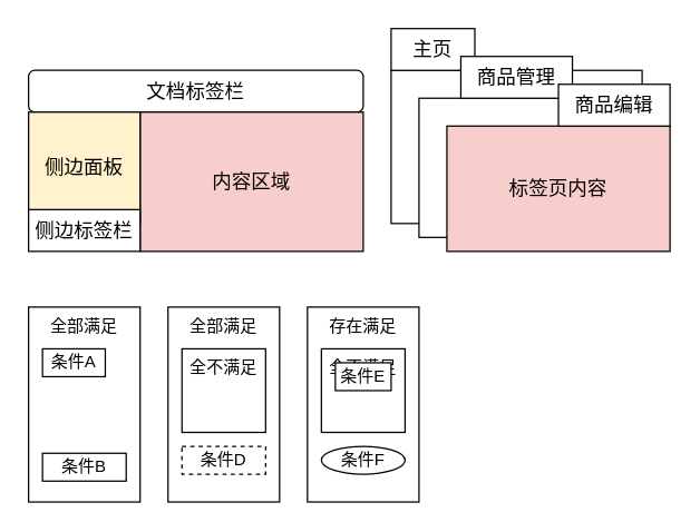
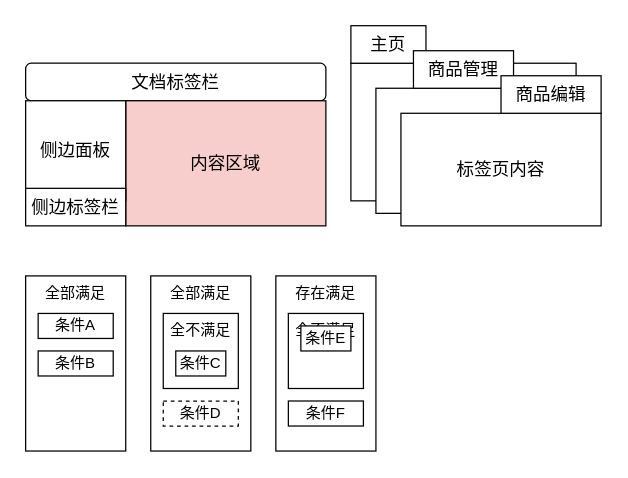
  <mxCell id="0" />
  <mxCell id="1" parent="0" />
  <mxCell id="2" value="文档标签栏" style="whiteSpace=wrap;html=1;fontSize=14;rounded=1;" vertex="1" parent="1"><mxGeometry x="20" y="50" width="240" height="30" as="geometry" /></mxCell>
  <mxCell id="3" value="内容区域" style="rounded=0;whiteSpace=wrap;html=1;fontSize=14;fillColor=#f8cecc;" vertex="1" parent="1"><mxGeometry x="100" y="80" width="160" height="100" as="geometry" /></mxCell>
- <mxCell id="4" value="侧边面板" style="rounded=0;whiteSpace=wrap;html=1;fontSize=14;fillColor=#fff2cc;" vertex="1" parent="1"><mxGeometry x="20" y="80" width="80" height="80" as="geometry" /></mxCell>
+ <mxCell id="4" value="侧边面板" style="rounded=0;whiteSpace=wrap;html=1;fontSize=14;" vertex="1" parent="1"><mxGeometry x="20" y="80" width="80" height="80" as="geometry" /></mxCell>
  <mxCell id="5" value="" style="rounded=0;whiteSpace=wrap;html=1;fontSize=14;" vertex="1" parent="1"><mxGeometry x="280" y="50" width="180" height="110" as="geometry" /></mxCell>
  <mxCell id="6" value="" style="rounded=0;whiteSpace=wrap;html=1;fontSize=14;" vertex="1" parent="1"><mxGeometry x="300" y="70" width="170" height="100" as="geometry" /></mxCell>
- <mxCell id="7" value="标签页内容" style="rounded=0;whiteSpace=wrap;html=1;fontSize=14;fillColor=#f8cecc;" vertex="1" parent="1"><mxGeometry x="320" y="90" width="160" height="90" as="geometry" /></mxCell>
+ <mxCell id="7" value="标签页内容" style="rounded=0;whiteSpace=wrap;html=1;fontSize=14;" vertex="1" parent="1"><mxGeometry x="320" y="90" width="160" height="90" as="geometry" /></mxCell>
  <mxCell id="8" value="主页" style="rounded=0;whiteSpace=wrap;html=1;strokeColor=default;align=center;verticalAlign=middle;fontFamily=Helvetica;fontSize=14;fontColor=default;fillColor=default;" vertex="1" parent="1"><mxGeometry x="280" y="20" width="60" height="30" as="geometry" /></mxCell>
  <mxCell id="9" value="商品管理" style="rounded=0;whiteSpace=wrap;html=1;strokeColor=default;align=center;verticalAlign=middle;fontFamily=Helvetica;fontSize=14;fontColor=default;fillColor=default;" vertex="1" parent="1"><mxGeometry x="330" y="40" width="80" height="30" as="geometry" /></mxCell>
  <mxCell id="10" value="商品编辑" style="rounded=0;whiteSpace=wrap;html=1;strokeColor=default;align=center;verticalAlign=middle;fontFamily=Helvetica;fontSize=14;fontColor=default;fillColor=default;" vertex="1" parent="1"><mxGeometry x="400" y="60" width="80" height="30" as="geometry" /></mxCell>
  <mxCell id="11" value="全部满足" style="rounded=0;whiteSpace=wrap;html=1;strokeColor=default;align=center;verticalAlign=top;fontFamily=Helvetica;fontSize=12;fontColor=default;fillColor=default;" vertex="1" parent="1"><mxGeometry x="20" y="220" width="80" height="140" as="geometry" /></mxCell>
- <mxCell id="12" value="条件A" style="rounded=0;whiteSpace=wrap;html=1;strokeColor=default;align=center;verticalAlign=middle;fontFamily=Helvetica;fontSize=12;fontColor=default;fillColor=default;" vertex="1" parent="1"><mxGeometry x="30" y="250" width="45" height="20" as="geometry" /></mxCell>
- <mxCell id="13" value="条件B" style="rounded=0;whiteSpace=wrap;html=1;strokeColor=default;align=center;verticalAlign=middle;fontFamily=Helvetica;fontSize=12;fontColor=default;fillColor=default;" vertex="1" parent="1"><mxGeometry x="30" y="325" width="60" height="20" as="geometry" /></mxCell>
+ <mxCell id="12" value="条件A" style="rounded=0;whiteSpace=wrap;html=1;strokeColor=default;align=center;verticalAlign=middle;fontFamily=Helvetica;fontSize=12;fontColor=default;fillColor=default;" vertex="1" parent="1"><mxGeometry x="30" y="250" width="60" height="20" as="geometry" /></mxCell>
+ <mxCell id="13" value="条件B" style="rounded=0;whiteSpace=wrap;html=1;strokeColor=default;align=center;verticalAlign=middle;fontFamily=Helvetica;fontSize=12;fontColor=default;fillColor=default;" vertex="1" parent="1"><mxGeometry x="30" y="280" width="60" height="20" as="geometry" /></mxCell>
  <mxCell id="14" value="全部满足" style="rounded=0;whiteSpace=wrap;html=1;strokeColor=default;align=center;verticalAlign=top;fontFamily=Helvetica;fontSize=12;fontColor=default;fillColor=default;" vertex="1" parent="1"><mxGeometry x="120" y="220" width="80" height="140" as="geometry" /></mxCell>
  <mxCell id="15" value="全不满足" style="rounded=0;whiteSpace=wrap;html=1;strokeColor=default;align=center;verticalAlign=top;fontFamily=Helvetica;fontSize=12;fontColor=default;fillColor=default;" vertex="1" parent="1"><mxGeometry x="130" y="250" width="60" height="60" as="geometry" /></mxCell>
+ <mxCell id="16" value="条件C" style="rounded=0;whiteSpace=wrap;html=1;strokeColor=default;align=center;verticalAlign=middle;fontFamily=Helvetica;fontSize=12;fontColor=default;fillColor=default;" vertex="1" parent="1"><mxGeometry x="140" y="280" width="40" height="20" as="geometry" /></mxCell>
  <mxCell id="17" value="条件D" style="rounded=0;whiteSpace=wrap;html=1;strokeColor=default;align=center;verticalAlign=middle;fontFamily=Helvetica;fontSize=12;fontColor=default;fillColor=default;dashed=1;" vertex="1" parent="1"><mxGeometry x="130" y="320" width="60" height="20" as="geometry" /></mxCell>
  <mxCell id="18" value="侧边标签栏" style="rounded=0;whiteSpace=wrap;html=1;strokeColor=default;align=center;verticalAlign=middle;fontFamily=Helvetica;fontSize=14;fontColor=default;fillColor=default;" vertex="1" parent="1"><mxGeometry x="20" y="150" width="80" height="30" as="geometry" /></mxCell>
  <mxCell id="19" value="存在满足" style="rounded=0;whiteSpace=wrap;html=1;strokeColor=default;align=center;verticalAlign=top;fontFamily=Helvetica;fontSize=12;fontColor=default;fillColor=default;" vertex="1" parent="1"><mxGeometry x="220" y="220" width="80" height="140" as="geometry" /></mxCell>
  <mxCell id="20" value="全不满足" style="rounded=0;whiteSpace=wrap;html=1;strokeColor=default;align=center;verticalAlign=top;fontFamily=Helvetica;fontSize=12;fontColor=default;fillColor=default;" vertex="1" parent="1"><mxGeometry x="230" y="250" width="60" height="60" as="geometry" /></mxCell>
  <mxCell id="21" value="条件E" style="rounded=0;whiteSpace=wrap;html=1;strokeColor=default;align=center;verticalAlign=middle;fontFamily=Helvetica;fontSize=12;fontColor=default;fillColor=default;" vertex="1" parent="1"><mxGeometry x="240" y="260" width="40" height="20" as="geometry" /></mxCell>
- <mxCell id="22" value="条件F" style="ellipse;whiteSpace=wrap;html=1;strokeColor=default;align=center;verticalAlign=middle;fontFamily=Helvetica;fontSize=12;fontColor=default;fillColor=default;" vertex="1" parent="1"><mxGeometry x="230" y="320" width="60" height="20" as="geometry" /></mxCell>
+ <mxCell id="22" value="条件F" style="rounded=0;whiteSpace=wrap;html=1;strokeColor=default;align=center;verticalAlign=middle;fontFamily=Helvetica;fontSize=12;fontColor=default;fillColor=default;" vertex="1" parent="1"><mxGeometry x="230" y="320" width="60" height="20" as="geometry" /></mxCell>
